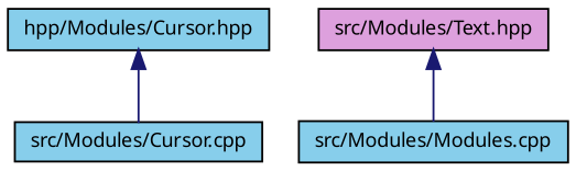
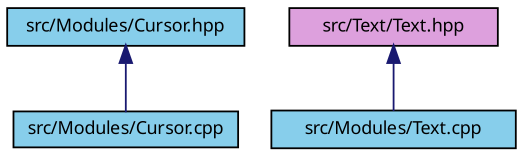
  digraph {
    fontname="Noto Sans"
    node [color=black fillcolor=skyblue fontname="Noto Sans" fontsize=10 shape=record style=filled]
    edge [color=midnightblue dir=back fontname="Noto Sans" fontsize=10 labelfontname=Helvetica labelfontsize=10 style=solid]
-   n1 [fontcolor=black height=0.2 label="hpp/Modules/Cursor.hpp" width=0.4]
+   n1 [fontcolor=black height=0.2 label="src/Modules/Cursor.hpp" width=0.4]
    n2 [height=0.2 label="src/Modules/Cursor.cpp" width=0.4]
-   n3 [fillcolor=plum height=0.2 label="src/Modules/Text.hpp" width=0.4]
-   n4 [height=0.2 label="src/Modules/Modules.cpp" width=0.4]
+   n3 [fillcolor=plum height=0.2 label="src/Text/Text.hpp" width=0.4]
+   n4 [height=0.2 label="src/Modules/Text.cpp" width=0.4]
    n1 -> n2
    n3 -> n4
  }
